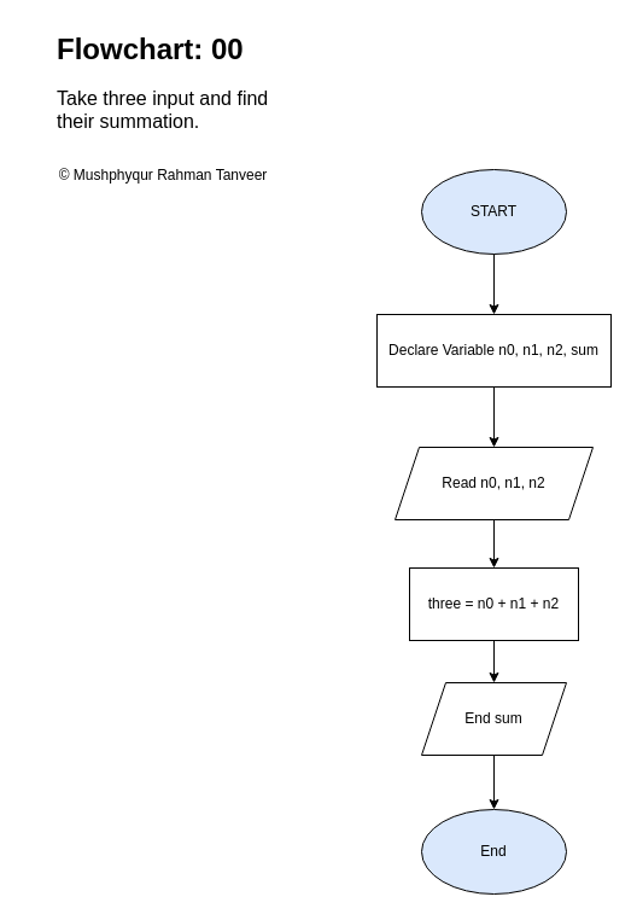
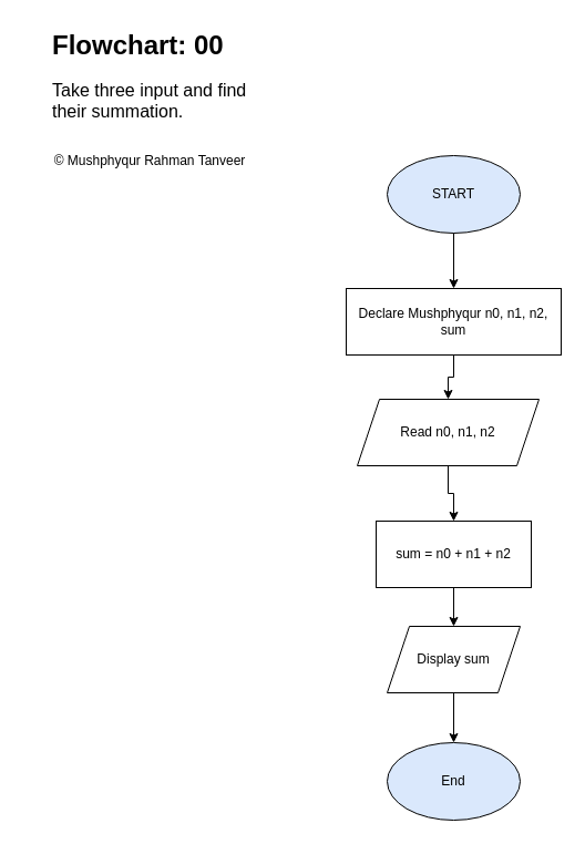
  <mxCell id="0" />
  <mxCell id="1" parent="0" />
  <mxCell id="2" value="START" style="ellipse;whiteSpace=wrap;html=1;fillColor=#dae8fc;" vertex="1" parent="1"><mxGeometry x="349" y="140" width="120" height="70" as="geometry" /></mxCell>
  <mxCell id="3" style="edgeStyle=orthogonalEdgeStyle;rounded=0;orthogonalLoop=1;jettySize=auto;html=1;entryX=0.5;entryY=0;entryDx=0;entryDy=0;" edge="1" parent="1" source="4" target="7"><mxGeometry relative="1" as="geometry" /></mxCell>
- <mxCell id="4" value="Declare Variable n0, n1, n2, sum" style="rounded=0;whiteSpace=wrap;html=1;" vertex="1" parent="1"><mxGeometry x="312" y="260" width="194" height="60" as="geometry" /></mxCell>
+ <mxCell id="4" value="Declare Mushphyqur n0, n1, n2, sum" style="rounded=0;whiteSpace=wrap;html=1;" vertex="1" parent="1"><mxGeometry x="312" y="260" width="194" height="60" as="geometry" /></mxCell>
  <mxCell id="5" value="" style="endArrow=classic;html=1;rounded=0;entryX=0.5;entryY=0;entryDx=0;entryDy=0;exitX=0.5;exitY=1;exitDx=0;exitDy=0;" edge="1" parent="1" source="2" target="4"><mxGeometry width="50" height="50" relative="1" as="geometry"><mxPoint x="385" y="440" as="sourcePoint" /><mxPoint x="435" y="390" as="targetPoint" /></mxGeometry></mxCell>
  <mxCell id="6" style="edgeStyle=orthogonalEdgeStyle;rounded=0;orthogonalLoop=1;jettySize=auto;html=1;exitX=0.5;exitY=1;exitDx=0;exitDy=0;entryX=0.5;entryY=0;entryDx=0;entryDy=0;" edge="1" parent="1" source="7" target="9"><mxGeometry relative="1" as="geometry" /></mxCell>
- <mxCell id="7" value="Read n0, n1, n2" style="shape=parallelogram;perimeter=parallelogramPerimeter;whiteSpace=wrap;html=1;fixedSize=1;" vertex="1" parent="1"><mxGeometry x="327" y="370" width="164" height="60" as="geometry" /></mxCell>
+ <mxCell id="7" value="Read n0, n1, n2" style="shape=parallelogram;perimeter=parallelogramPerimeter;whiteSpace=wrap;html=1;fixedSize=1;" vertex="1" parent="1"><mxGeometry x="322" y="360" width="164" height="60" as="geometry" /></mxCell>
  <mxCell id="8" style="edgeStyle=orthogonalEdgeStyle;rounded=0;orthogonalLoop=1;jettySize=auto;html=1;entryX=0.5;entryY=0;entryDx=0;entryDy=0;" edge="1" parent="1" source="9" target="11"><mxGeometry relative="1" as="geometry" /></mxCell>
- <mxCell id="9" value="three = n0 + n1 + n2" style="rounded=0;whiteSpace=wrap;html=1;" vertex="1" parent="1"><mxGeometry x="339" y="470" width="140" height="60" as="geometry" /></mxCell>
+ <mxCell id="9" value="sum = n0 + n1 + n2" style="rounded=0;whiteSpace=wrap;html=1;" vertex="1" parent="1"><mxGeometry x="339" y="470" width="140" height="60" as="geometry" /></mxCell>
  <mxCell id="10" style="edgeStyle=orthogonalEdgeStyle;rounded=0;orthogonalLoop=1;jettySize=auto;html=1;entryX=0.5;entryY=0;entryDx=0;entryDy=0;" edge="1" parent="1" source="11" target="12"><mxGeometry relative="1" as="geometry" /></mxCell>
- <mxCell id="11" value="End sum" style="shape=parallelogram;perimeter=parallelogramPerimeter;whiteSpace=wrap;html=1;fixedSize=1;" vertex="1" parent="1"><mxGeometry x="349" y="565" width="120" height="60" as="geometry" /></mxCell>
+ <mxCell id="11" value="Display sum" style="shape=parallelogram;perimeter=parallelogramPerimeter;whiteSpace=wrap;html=1;fixedSize=1;" vertex="1" parent="1"><mxGeometry x="349" y="565" width="120" height="60" as="geometry" /></mxCell>
  <mxCell id="12" value="End" style="ellipse;whiteSpace=wrap;html=1;fillColor=#dae8fc;" vertex="1" parent="1"><mxGeometry x="349" y="670" width="120" height="70" as="geometry" /></mxCell>
  <mxCell id="13" value="&lt;h1 style=&quot;margin-top: 0px;&quot;&gt;Flowchart: 00&lt;/h1&gt;&lt;p&gt;&lt;font style=&quot;font-size: 16px;&quot;&gt;Take three input and find their summation.&lt;/font&gt;&lt;/p&gt;" style="text;html=1;whiteSpace=wrap;overflow=hidden;rounded=0;" vertex="1" parent="1"><mxGeometry x="45" y="20" width="180" height="120" as="geometry" /></mxCell>
  <mxCell id="14" value="© Mushphyqur Rahman Tanveer" style="text;html=1;align=center;verticalAlign=middle;whiteSpace=wrap;rounded=0;" vertex="1" parent="1"><mxGeometry x="20" y="130" width="230" height="30" as="geometry" /></mxCell>
